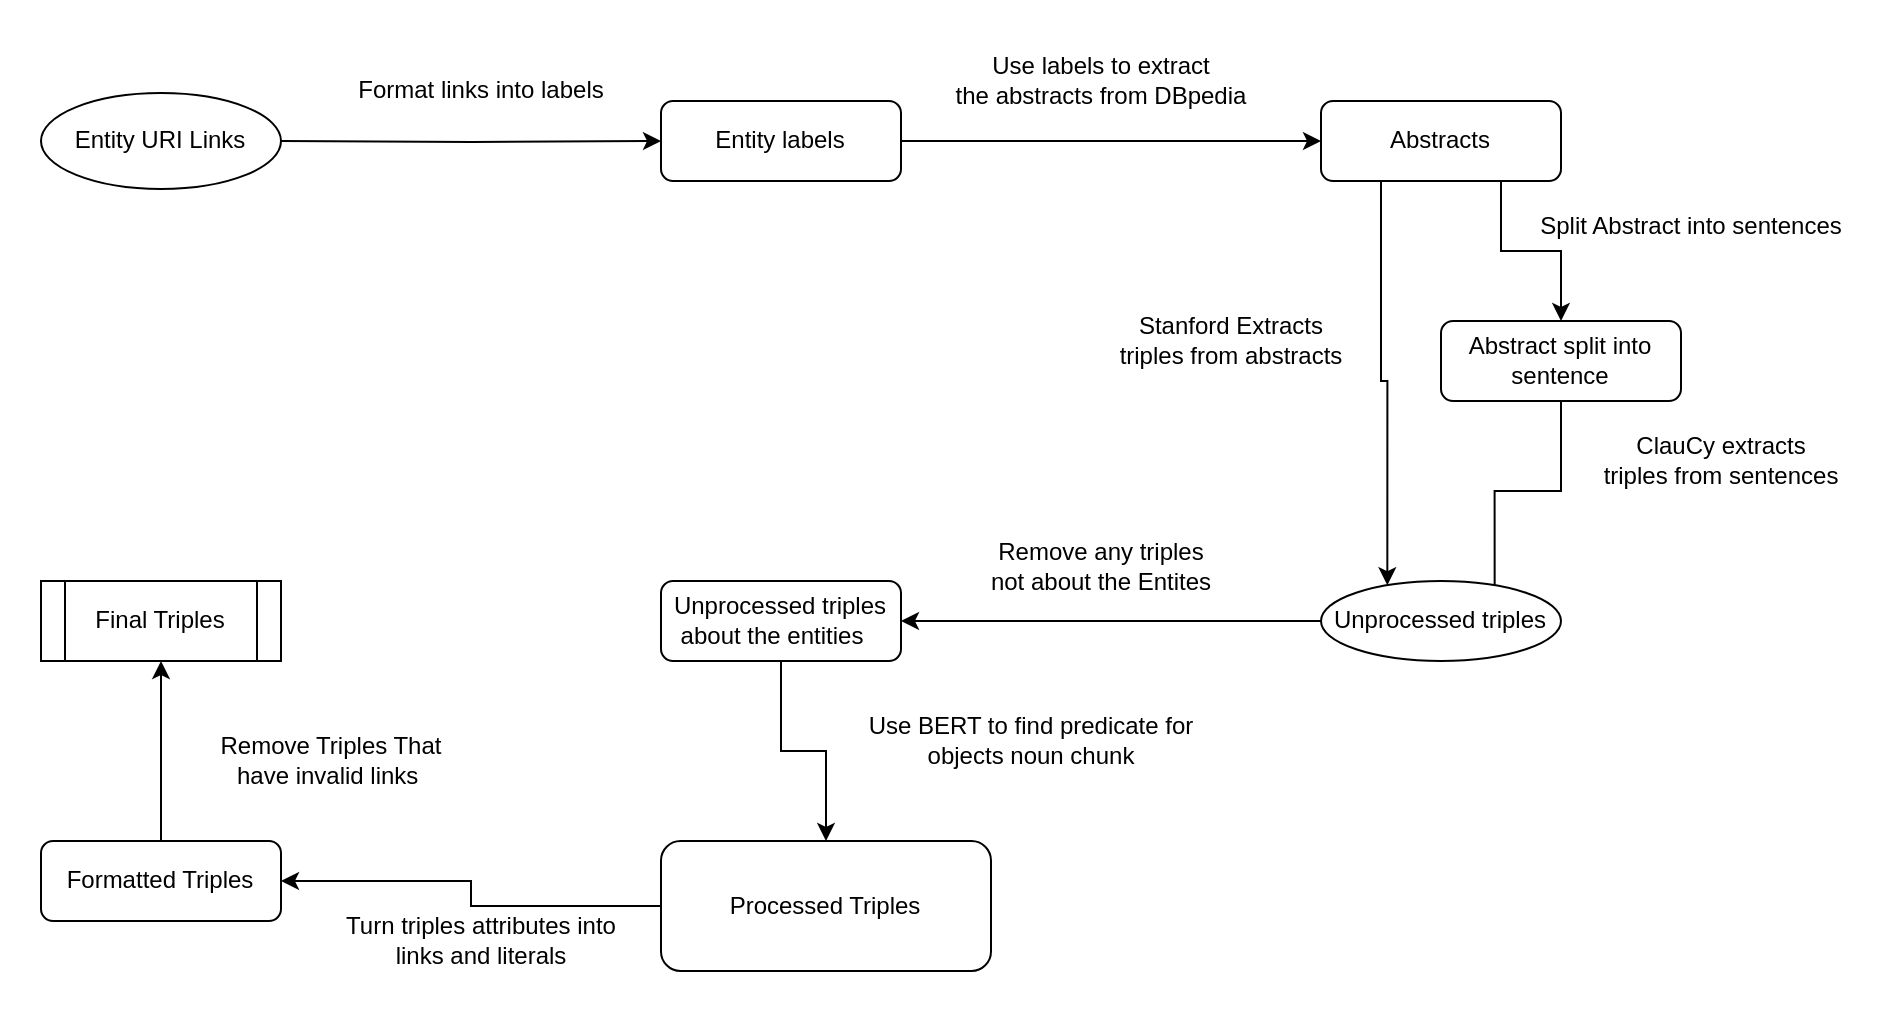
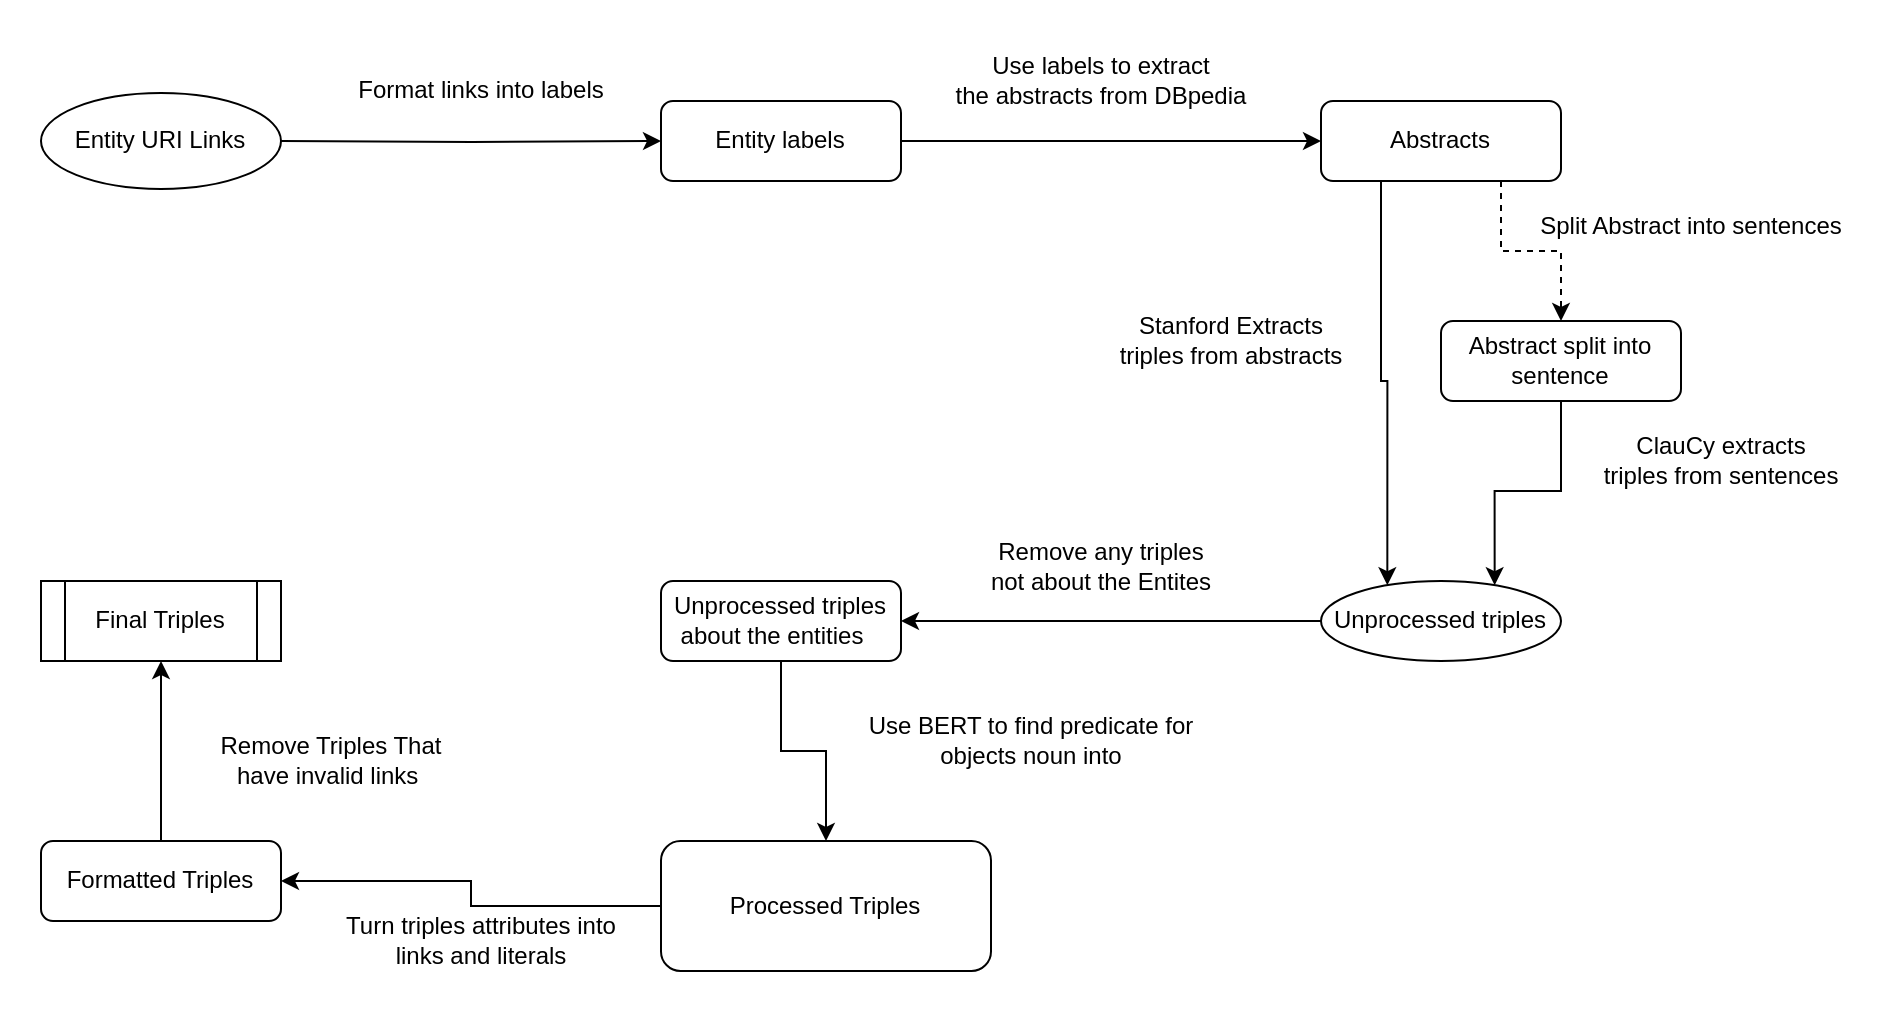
  <mxCell id="0" />
  <mxCell id="1" parent="0" />
  <mxCell id="2" style="edgeStyle=orthogonalEdgeStyle;rounded=0;orthogonalLoop=1;jettySize=auto;html=1;exitX=1;exitY=0.5;exitDx=0;exitDy=0;" parent="1" target="4" edge="1"><mxGeometry relative="1" as="geometry"><mxPoint x="140" y="70" as="sourcePoint" /></mxGeometry></mxCell>
  <mxCell id="3" style="edgeStyle=orthogonalEdgeStyle;rounded=0;orthogonalLoop=1;jettySize=auto;html=1;exitX=1;exitY=0.5;exitDx=0;exitDy=0;entryX=0;entryY=0.5;entryDx=0;entryDy=0;" parent="1" source="4" target="12" edge="1"><mxGeometry relative="1" as="geometry"><mxPoint x="635" y="70" as="targetPoint" /></mxGeometry></mxCell>
  <mxCell id="4" value="Entity labels" style="rounded=1;whiteSpace=wrap;html=1;fontSize=12;glass=0;strokeWidth=1;shadow=0;" parent="1" vertex="1"><mxGeometry x="330" y="50" width="120" height="40" as="geometry" /></mxCell>
  <mxCell id="5" style="edgeStyle=orthogonalEdgeStyle;rounded=0;orthogonalLoop=1;jettySize=auto;html=1;exitX=0;exitY=0.5;exitDx=0;exitDy=0;entryX=1;entryY=0.5;entryDx=0;entryDy=0;" edge="1" parent="1" source="6" target="18"><mxGeometry relative="1" as="geometry" /></mxCell>
  <mxCell id="6" value="&lt;pre style=&quot;box-sizing: unset; font-family: var(--jp-code-font-family); font-size: var(--jp-code-font-size); line-height: var(--jp-code-line-height); color: var(--jp-content-font-color1); border: none; margin: 0px; padding: 0px; overflow: auto; word-break: break-all; overflow-wrap: break-word; font-style: normal; font-variant-ligatures: normal; font-variant-caps: normal; font-weight: 400; letter-spacing: normal; orphans: 2; text-align: left; text-indent: 0px; text-transform: none; widows: 2; word-spacing: 0px; -webkit-text-stroke-width: 0px; background-color: rgb(255, 255, 255); text-decoration-thickness: initial; text-decoration-style: initial; text-decoration-color: initial; scroll-behavior: auto !important;&quot;&gt;Unprocessed triples&lt;/pre&gt;" style="ellipse;whiteSpace=wrap;html=1;fontSize=12;glass=0;strokeWidth=1;shadow=0;" parent="1" vertex="1"><mxGeometry x="660" y="290" width="120" height="40" as="geometry" /></mxCell>
  <mxCell id="7" style="edgeStyle=orthogonalEdgeStyle;rounded=0;orthogonalLoop=1;jettySize=auto;html=1;entryX=0.25;entryY=0;entryDx=0;entryDy=0;exitX=0.25;exitY=1;exitDx=0;exitDy=0;" parent="1" source="12" target="6" edge="1"><mxGeometry relative="1" as="geometry"><mxPoint x="720" y="90" as="sourcePoint" /></mxGeometry></mxCell>
  <mxCell id="8" value="Format links into labels" style="text;html=1;align=center;verticalAlign=middle;resizable=0;points=[];autosize=1;strokeColor=none;fillColor=none;" parent="1" vertex="1"><mxGeometry x="165" y="30" width="150" height="30" as="geometry" /></mxCell>
  <mxCell id="9" value="Use labels to extract &lt;br&gt;the abstracts from DBpedia" style="text;html=1;align=center;verticalAlign=middle;resizable=0;points=[];autosize=1;strokeColor=none;fillColor=none;" parent="1" vertex="1"><mxGeometry x="465" y="20" width="170" height="40" as="geometry" /></mxCell>
  <mxCell id="10" value="Stanford Extracts &lt;br&gt;triples from abstracts" style="text;html=1;align=center;verticalAlign=middle;resizable=0;points=[];autosize=1;strokeColor=none;fillColor=none;" parent="1" vertex="1"><mxGeometry x="550" y="150" width="130" height="40" as="geometry" /></mxCell>
- <mxCell id="11" style="edgeStyle=orthogonalEdgeStyle;rounded=0;orthogonalLoop=1;jettySize=auto;html=1;exitX=0.75;exitY=1;exitDx=0;exitDy=0;entryX=0.5;entryY=0;entryDx=0;entryDy=0;" edge="1" parent="1" source="12" target="14"><mxGeometry relative="1" as="geometry" /></mxCell>
+ <mxCell id="11" style="edgeStyle=orthogonalEdgeStyle;rounded=0;orthogonalLoop=1;jettySize=auto;html=1;exitX=0.75;exitY=1;exitDx=0;exitDy=0;entryX=0.5;entryY=0;entryDx=0;entryDy=0;dashed=1;" edge="1" parent="1" source="12" target="14"><mxGeometry relative="1" as="geometry" /></mxCell>
  <mxCell id="12" value="Abstracts" style="rounded=1;whiteSpace=wrap;html=1;fontSize=12;glass=0;strokeWidth=1;shadow=0;" parent="1" vertex="1"><mxGeometry x="660" y="50" width="120" height="40" as="geometry" /></mxCell>
- <mxCell id="13" style="edgeStyle=orthogonalEdgeStyle;rounded=0;orthogonalLoop=1;jettySize=auto;html=1;exitX=0.5;exitY=1;exitDx=0;exitDy=0;entryX=0.75;entryY=0;entryDx=0;entryDy=0;endArrow=none;" edge="1" parent="1" source="14" target="6"><mxGeometry relative="1" as="geometry" /></mxCell>
+ <mxCell id="13" style="edgeStyle=orthogonalEdgeStyle;rounded=0;orthogonalLoop=1;jettySize=auto;html=1;exitX=0.5;exitY=1;exitDx=0;exitDy=0;entryX=0.75;entryY=0;entryDx=0;entryDy=0;" edge="1" parent="1" source="14" target="6"><mxGeometry relative="1" as="geometry" /></mxCell>
  <mxCell id="14" value="Abstract split into sentence" style="rounded=1;whiteSpace=wrap;html=1;fontSize=12;glass=0;strokeWidth=1;shadow=0;" vertex="1" parent="1"><mxGeometry x="720" y="160" width="120" height="40" as="geometry" /></mxCell>
  <mxCell id="15" value="Split Abstract into sentences" style="text;html=1;align=center;verticalAlign=middle;resizable=0;points=[];autosize=1;strokeColor=none;fillColor=none;" vertex="1" parent="1"><mxGeometry x="760" y="98" width="170" height="30" as="geometry" /></mxCell>
  <mxCell id="16" value="ClauCy extracts &lt;br&gt;triples from sentences" style="text;html=1;align=center;verticalAlign=middle;resizable=0;points=[];autosize=1;strokeColor=none;fillColor=none;" vertex="1" parent="1"><mxGeometry x="790" y="210" width="140" height="40" as="geometry" /></mxCell>
  <mxCell id="17" style="edgeStyle=orthogonalEdgeStyle;rounded=0;orthogonalLoop=1;jettySize=auto;html=1;exitX=0.5;exitY=1;exitDx=0;exitDy=0;entryX=0.5;entryY=0;entryDx=0;entryDy=0;" edge="1" parent="1" source="18" target="21"><mxGeometry relative="1" as="geometry" /></mxCell>
  <mxCell id="18" value="&lt;pre style=&quot;box-sizing: unset; font-family: var(--jp-code-font-family); font-size: var(--jp-code-font-size); line-height: var(--jp-code-line-height); color: var(--jp-content-font-color1); border: none; margin: 0px; padding: 0px; overflow: auto; word-break: break-all; overflow-wrap: break-word; font-style: normal; font-variant-ligatures: normal; font-variant-caps: normal; font-weight: 400; letter-spacing: normal; orphans: 2; text-align: left; text-indent: 0px; text-transform: none; widows: 2; word-spacing: 0px; -webkit-text-stroke-width: 0px; background-color: rgb(255, 255, 255); text-decoration-thickness: initial; text-decoration-style: initial; text-decoration-color: initial; scroll-behavior: auto !important;&quot;&gt;Unprocessed triples&lt;/pre&gt;&lt;pre style=&quot;box-sizing: unset; font-family: var(--jp-code-font-family); font-size: var(--jp-code-font-size); line-height: var(--jp-code-line-height); color: var(--jp-content-font-color1); border: none; margin: 0px; padding: 0px; overflow: auto; word-break: break-all; overflow-wrap: break-word; font-style: normal; font-variant-ligatures: normal; font-variant-caps: normal; font-weight: 400; letter-spacing: normal; orphans: 2; text-align: left; text-indent: 0px; text-transform: none; widows: 2; word-spacing: 0px; -webkit-text-stroke-width: 0px; background-color: rgb(255, 255, 255); text-decoration-thickness: initial; text-decoration-style: initial; text-decoration-color: initial; scroll-behavior: auto !important;&quot;&gt; about the entities&lt;/pre&gt;" style="rounded=1;whiteSpace=wrap;html=1;fontSize=12;glass=0;strokeWidth=1;shadow=0;" vertex="1" parent="1"><mxGeometry x="330" y="290" width="120" height="40" as="geometry" /></mxCell>
  <mxCell id="19" value="Remove any triples &lt;br&gt;not about the Entites" style="text;html=1;align=center;verticalAlign=middle;resizable=0;points=[];autosize=1;strokeColor=none;fillColor=none;" vertex="1" parent="1"><mxGeometry x="485" y="263" width="130" height="40" as="geometry" /></mxCell>
  <mxCell id="20" style="edgeStyle=orthogonalEdgeStyle;rounded=0;orthogonalLoop=1;jettySize=auto;html=1;exitX=0;exitY=0.5;exitDx=0;exitDy=0;entryX=1;entryY=0.5;entryDx=0;entryDy=0;" edge="1" parent="1" source="21" target="24"><mxGeometry relative="1" as="geometry" /></mxCell>
  <mxCell id="21" value="&lt;pre style=&quot;box-sizing: unset; font-family: var(--jp-code-font-family); font-size: var(--jp-code-font-size); line-height: var(--jp-code-line-height); color: var(--jp-content-font-color1); border: none; margin: 0px; padding: 0px; overflow: auto; word-break: break-all; overflow-wrap: break-word; font-style: normal; font-variant-ligatures: normal; font-variant-caps: normal; font-weight: 400; letter-spacing: normal; orphans: 2; text-align: left; text-indent: 0px; text-transform: none; widows: 2; word-spacing: 0px; -webkit-text-stroke-width: 0px; background-color: rgb(255, 255, 255); text-decoration-thickness: initial; text-decoration-style: initial; text-decoration-color: initial; scroll-behavior: auto !important;&quot;&gt;Processed Triples&lt;/pre&gt;" style="rounded=1;whiteSpace=wrap;html=1;fontSize=12;glass=0;strokeWidth=1;shadow=0;" vertex="1" parent="1"><mxGeometry x="330" y="420" width="165" height="65" as="geometry" /></mxCell>
- <mxCell id="22" value="Use BERT to find predicate for&lt;br&gt;objects noun chunk" style="text;html=1;align=center;verticalAlign=middle;resizable=0;points=[];autosize=1;strokeColor=none;fillColor=none;" vertex="1" parent="1"><mxGeometry x="420" y="350" width="190" height="40" as="geometry" /></mxCell>
+ <mxCell id="22" value="Use BERT to find predicate for&lt;br&gt;objects noun into" style="text;html=1;align=center;verticalAlign=middle;resizable=0;points=[];autosize=1;strokeColor=none;fillColor=none;" vertex="1" parent="1"><mxGeometry x="420" y="350" width="190" height="40" as="geometry" /></mxCell>
  <mxCell id="23" style="edgeStyle=orthogonalEdgeStyle;rounded=0;orthogonalLoop=1;jettySize=auto;html=1;exitX=0.5;exitY=0;exitDx=0;exitDy=0;entryX=0.5;entryY=1;entryDx=0;entryDy=0;" edge="1" parent="1" source="24"><mxGeometry relative="1" as="geometry"><mxPoint x="80" y="330" as="targetPoint" /></mxGeometry></mxCell>
  <mxCell id="24" value="&lt;pre style=&quot;box-sizing: unset; font-family: var(--jp-code-font-family); font-size: var(--jp-code-font-size); line-height: var(--jp-code-line-height); color: var(--jp-content-font-color1); border: none; margin: 0px; padding: 0px; overflow: auto; word-break: break-all; overflow-wrap: break-word; font-style: normal; font-variant-ligatures: normal; font-variant-caps: normal; font-weight: 400; letter-spacing: normal; orphans: 2; text-align: left; text-indent: 0px; text-transform: none; widows: 2; word-spacing: 0px; -webkit-text-stroke-width: 0px; background-color: rgb(255, 255, 255); text-decoration-thickness: initial; text-decoration-style: initial; text-decoration-color: initial; scroll-behavior: auto !important;&quot;&gt;Formatted Triples&lt;/pre&gt;" style="rounded=1;whiteSpace=wrap;html=1;fontSize=12;glass=0;strokeWidth=1;shadow=0;" vertex="1" parent="1"><mxGeometry x="20" y="420" width="120" height="40" as="geometry" /></mxCell>
  <mxCell id="25" value="Turn triples attributes into&lt;br&gt;links and literals" style="text;html=1;align=center;verticalAlign=middle;resizable=0;points=[];autosize=1;strokeColor=none;fillColor=none;" vertex="1" parent="1"><mxGeometry x="160" y="450" width="160" height="40" as="geometry" /></mxCell>
  <mxCell id="26" value="Remove Triples That &lt;br&gt;have invalid links&amp;nbsp;" style="text;html=1;align=center;verticalAlign=middle;resizable=0;points=[];autosize=1;strokeColor=none;fillColor=none;" vertex="1" parent="1"><mxGeometry x="100" y="360" width="130" height="40" as="geometry" /></mxCell>
  <mxCell id="27" value="Final Triples" style="shape=process;whiteSpace=wrap;html=1;backgroundOutline=1;" vertex="1" parent="1"><mxGeometry x="20" y="290" width="120" height="40" as="geometry" /></mxCell>
  <mxCell id="28" value="Entity URI Links" style="ellipse;whiteSpace=wrap;html=1;" vertex="1" parent="1"><mxGeometry x="20" y="46" width="120" height="48" as="geometry" /></mxCell>
